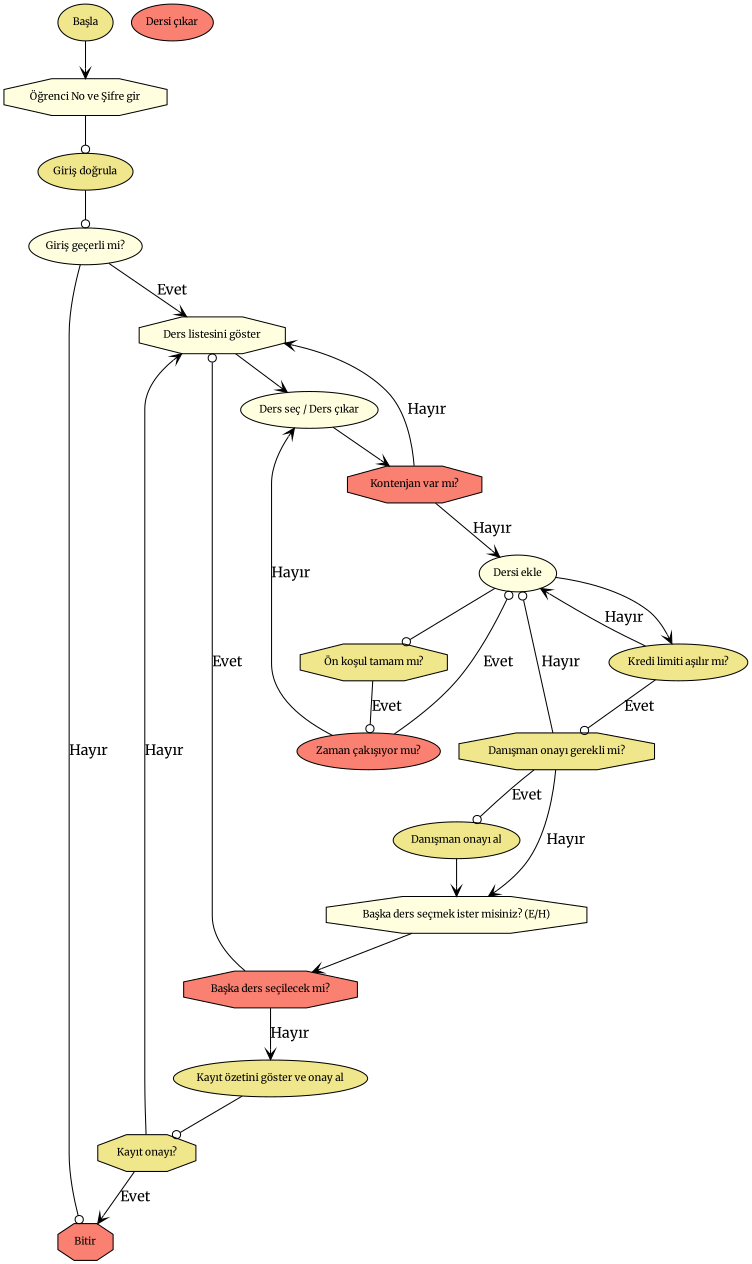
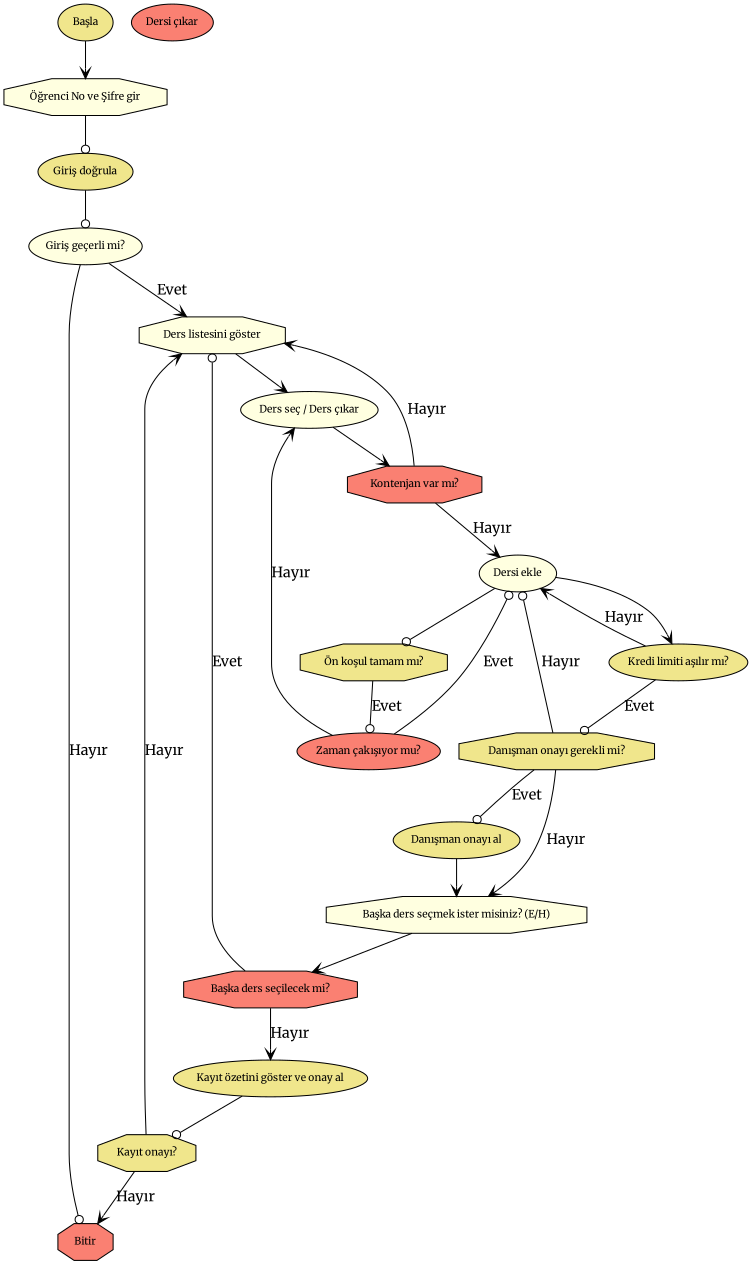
  digraph {
    fontname=Merriweather
    rankdir=TB
    node [fillcolor=khaki fontname=Merriweather fontsize=10 shape=ellipse style=filled]
    edge [arrowhead=vee fontname=Merriweather]
    n1 [label="Başla"]
    n2 [fillcolor=lightyellow label="Öğrenci No ve Şifre gir" shape=octagon]
    n3 [label="Giriş doğrula"]
    n4 [fillcolor=salmon label=Bitir shape=octagon]
    n5 [fillcolor=lightyellow label="Giriş geçerli mi?"]
    n6 [fillcolor=lightyellow label="Ders listesini göster" shape=octagon]
    n7 [fillcolor=lightyellow label="Ders seç / Ders çıkar"]
    n8 [fillcolor=salmon label="Kontenjan var mı?" shape=octagon]
    n9 [fillcolor=lightyellow label="Dersi ekle"]
    n10 [label="Danışman onayı al"]
    n11 [fillcolor=lightyellow label="Başka ders seçmek ister misiniz? (E/H)" shape=octagon]
    n12 [fillcolor=salmon label="Başka ders seçilecek mi?" shape=octagon]
    n13 [label="Kayıt özetini göster ve onay al"]
    n14 [label="Kayıt onayı?" shape=octagon]
    n15 [label="Ön koşul tamam mı?" shape=octagon]
    n16 [label="Kredi limiti aşılır mı?"]
    n17 [fillcolor=salmon label="Zaman çakışıyor mu?"]
    n18 [label="Danışman onayı gerekli mi?" shape=octagon]
    n19 [fillcolor=salmon label="Dersi çıkar"]
    n1 -> n2
    n2 -> n3 [arrowhead=odot]
    n3 -> n5 [arrowhead=odot]
    n5 -> n4 [arrowhead=odot label="Hayır"]
    n5 -> n6 [label=Evet]
    n6 -> n7
    n7 -> n8
    n8 -> n6 [label="Hayır"]
    n8 -> n9 [label="Hayır"]
    n9 -> n15 [arrowhead=odot]
    n9 -> n16
    n10 -> n11
    n11 -> n12
    n12 -> n6 [arrowhead=odot label=Evet]
    n12 -> n13 [label="Hayır"]
    n13 -> n14 [arrowhead=odot]
-   n14 -> n4 [label=Evet]
+   n14 -> n4 [label="Hayır"]
    n14 -> n6 [label="Hayır"]
    n15 -> n17 [arrowhead=odot label=Evet]
    n16 -> n9 [label="Hayır"]
    n16 -> n18 [arrowhead=odot label=Evet]
    n17 -> n7 [label="Hayır"]
    n17 -> n9 [arrowhead=odot label=Evet]
    n18 -> n9 [arrowhead=odot label="Hayır"]
    n18 -> n10 [arrowhead=odot label=Evet]
    n18 -> n11 [label="Hayır"]
  }
